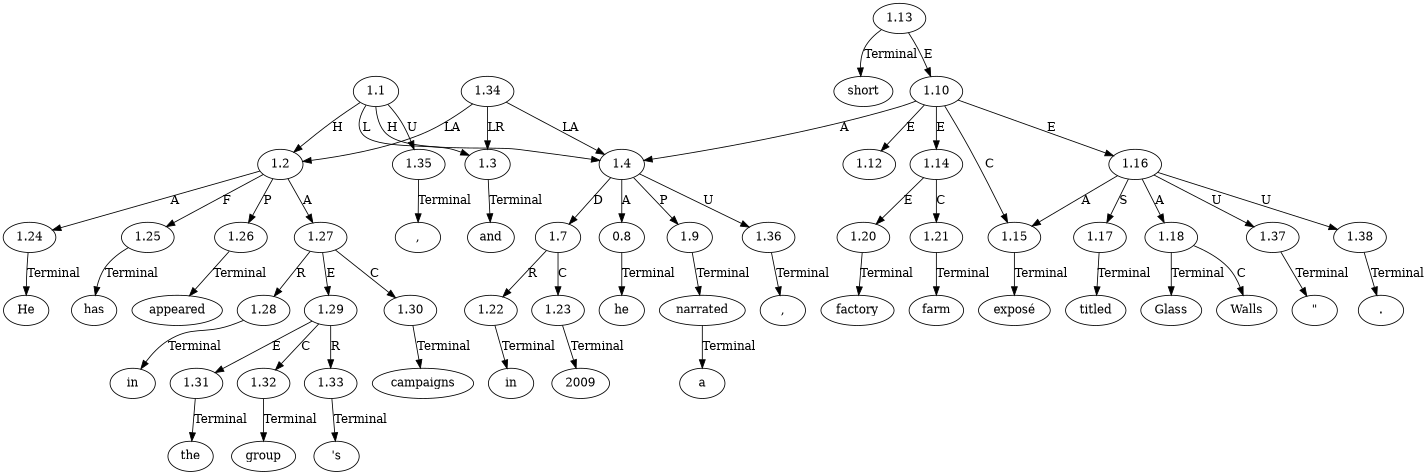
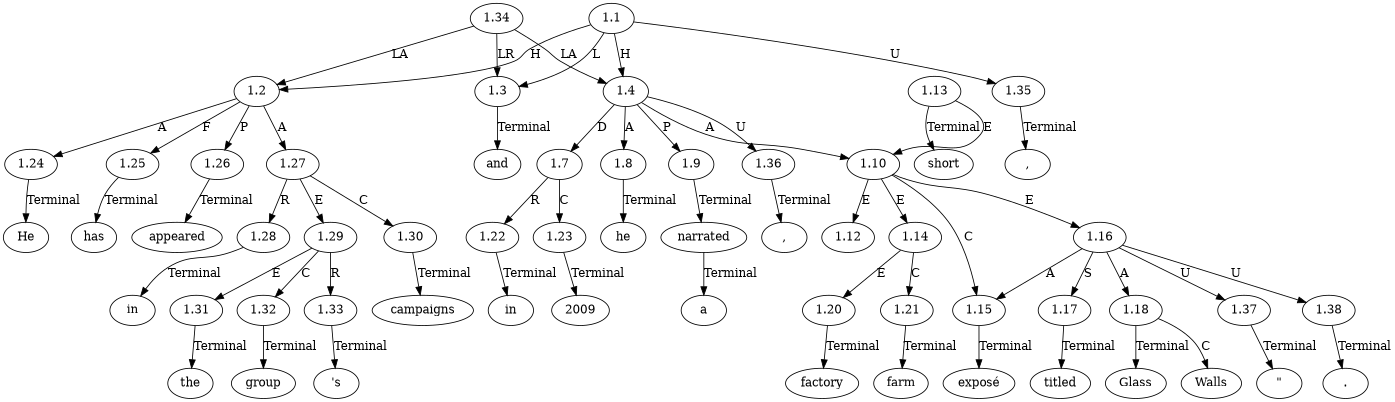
  digraph {
    node [ordering=out]
    edge [ordering=out]
    n1 [label=He]
    n2 [label=","]
    n3 [label=in]
    n4 [label=2009]
    n5 [label=","]
    n6 [label=he]
    n7 [label=narrated]
    n8 [label=a]
    n9 [label=short]
    n10 [label=factory]
    n11 [label=farm]
    n12 [label=has]
    n13 [label="exposé"]
    n14 [label=titled]
    n15 [label="\""]
    n16 [label=Glass]
    n17 [label=Walls]
    n18 [label="."]
    n19 [label=appeared]
    n20 [label=in]
    n21 [label=the]
    n22 [label=group]
    n23 [label="'s"]
    n24 [label=campaigns]
    n25 [label=and]
    n26 [label=1.1]
    n27 [label=1.2]
    n28 [label=1.3]
    n29 [label=1.4]
    n30 [label=1.35]
    n31 [label=1.24]
    n32 [label=1.25]
    n33 [label=1.26]
    n34 [label=1.27]
    n35 [label=1.7]
-   n36 [label=0.8]
+   n36 [label=1.8]
    n37 [label=1.9]
    n38 [label=1.10]
    n39 [label=1.36]
    n40 [label=1.28]
    n41 [label=1.29]
    n42 [label=1.30]
    n43 [label=1.22]
    n44 [label=1.23]
    n45 [label=1.12]
    n46 [label=1.14]
    n47 [label=1.15]
    n48 [label=1.16]
    n49 [label=1.13]
    n50 [label=1.20]
    n51 [label=1.21]
    n52 [label=1.17]
    n53 [label=1.18]
    n54 [label=1.37]
    n55 [label=1.38]
    n56 [label=1.31]
    n57 [label=1.32]
    n58 [label=1.33]
    n59 [label=1.34]
    n7 -> n8 [label=Terminal]
    n26 -> n27 [label=H]
    n26 -> n28 [label=L]
    n26 -> n29 [label=H]
    n26 -> n30 [label=U]
    n27 -> n31 [label=A]
    n27 -> n32 [label=F]
    n27 -> n33 [label=P]
    n27 -> n34 [label=A]
    n28 -> n25 [label=Terminal]
    n29 -> n35 [label=D]
    n29 -> n36 [label=A]
    n29 -> n37 [label=P]
-   n38 -> n29 [label=A]
+   n29 -> n38 [label=A]
    n29 -> n39 [label=U]
    n30 -> n2 [label=Terminal]
    n31 -> n1 [label=Terminal]
    n32 -> n12 [label=Terminal]
    n33 -> n19 [label=Terminal]
    n34 -> n40 [label=R]
    n34 -> n41 [label=E]
    n34 -> n42 [label=C]
    n35 -> n43 [label=R]
    n35 -> n44 [label=C]
    n36 -> n6 [label=Terminal]
    n37 -> n7 [label=Terminal]
    n38 -> n45 [label=E]
    n38 -> n46 [label=E]
    n38 -> n47 [label=C]
    n38 -> n48 [label=E]
    n39 -> n5 [label=Terminal]
    n40 -> n20 [label=Terminal]
    n41 -> n56 [label=E]
    n41 -> n57 [label=C]
    n41 -> n58 [label=R]
    n42 -> n24 [label=Terminal]
    n43 -> n3 [label=Terminal]
    n44 -> n4 [label=Terminal]
    n46 -> n50 [label=E]
    n46 -> n51 [label=C]
    n47 -> n13 [label=Terminal]
    n48 -> n47 [label=A]
    n48 -> n52 [label=S]
    n48 -> n53 [label=A]
    n48 -> n54 [label=U]
    n48 -> n55 [label=U]
    n49 -> n9 [label=Terminal]
    n49 -> n38 [label=E]
    n50 -> n10 [label=Terminal]
    n51 -> n11 [label=Terminal]
    n52 -> n14 [label=Terminal]
    n53 -> n16 [label=Terminal]
    n53 -> n17 [label=C]
    n54 -> n15 [label=Terminal]
    n55 -> n18 [label=Terminal]
    n56 -> n21 [label=Terminal]
    n57 -> n22 [label=Terminal]
    n58 -> n23 [label=Terminal]
    n59 -> n27 [label=LA]
    n59 -> n28 [label=LR]
    n59 -> n29 [label=LA]
  }
